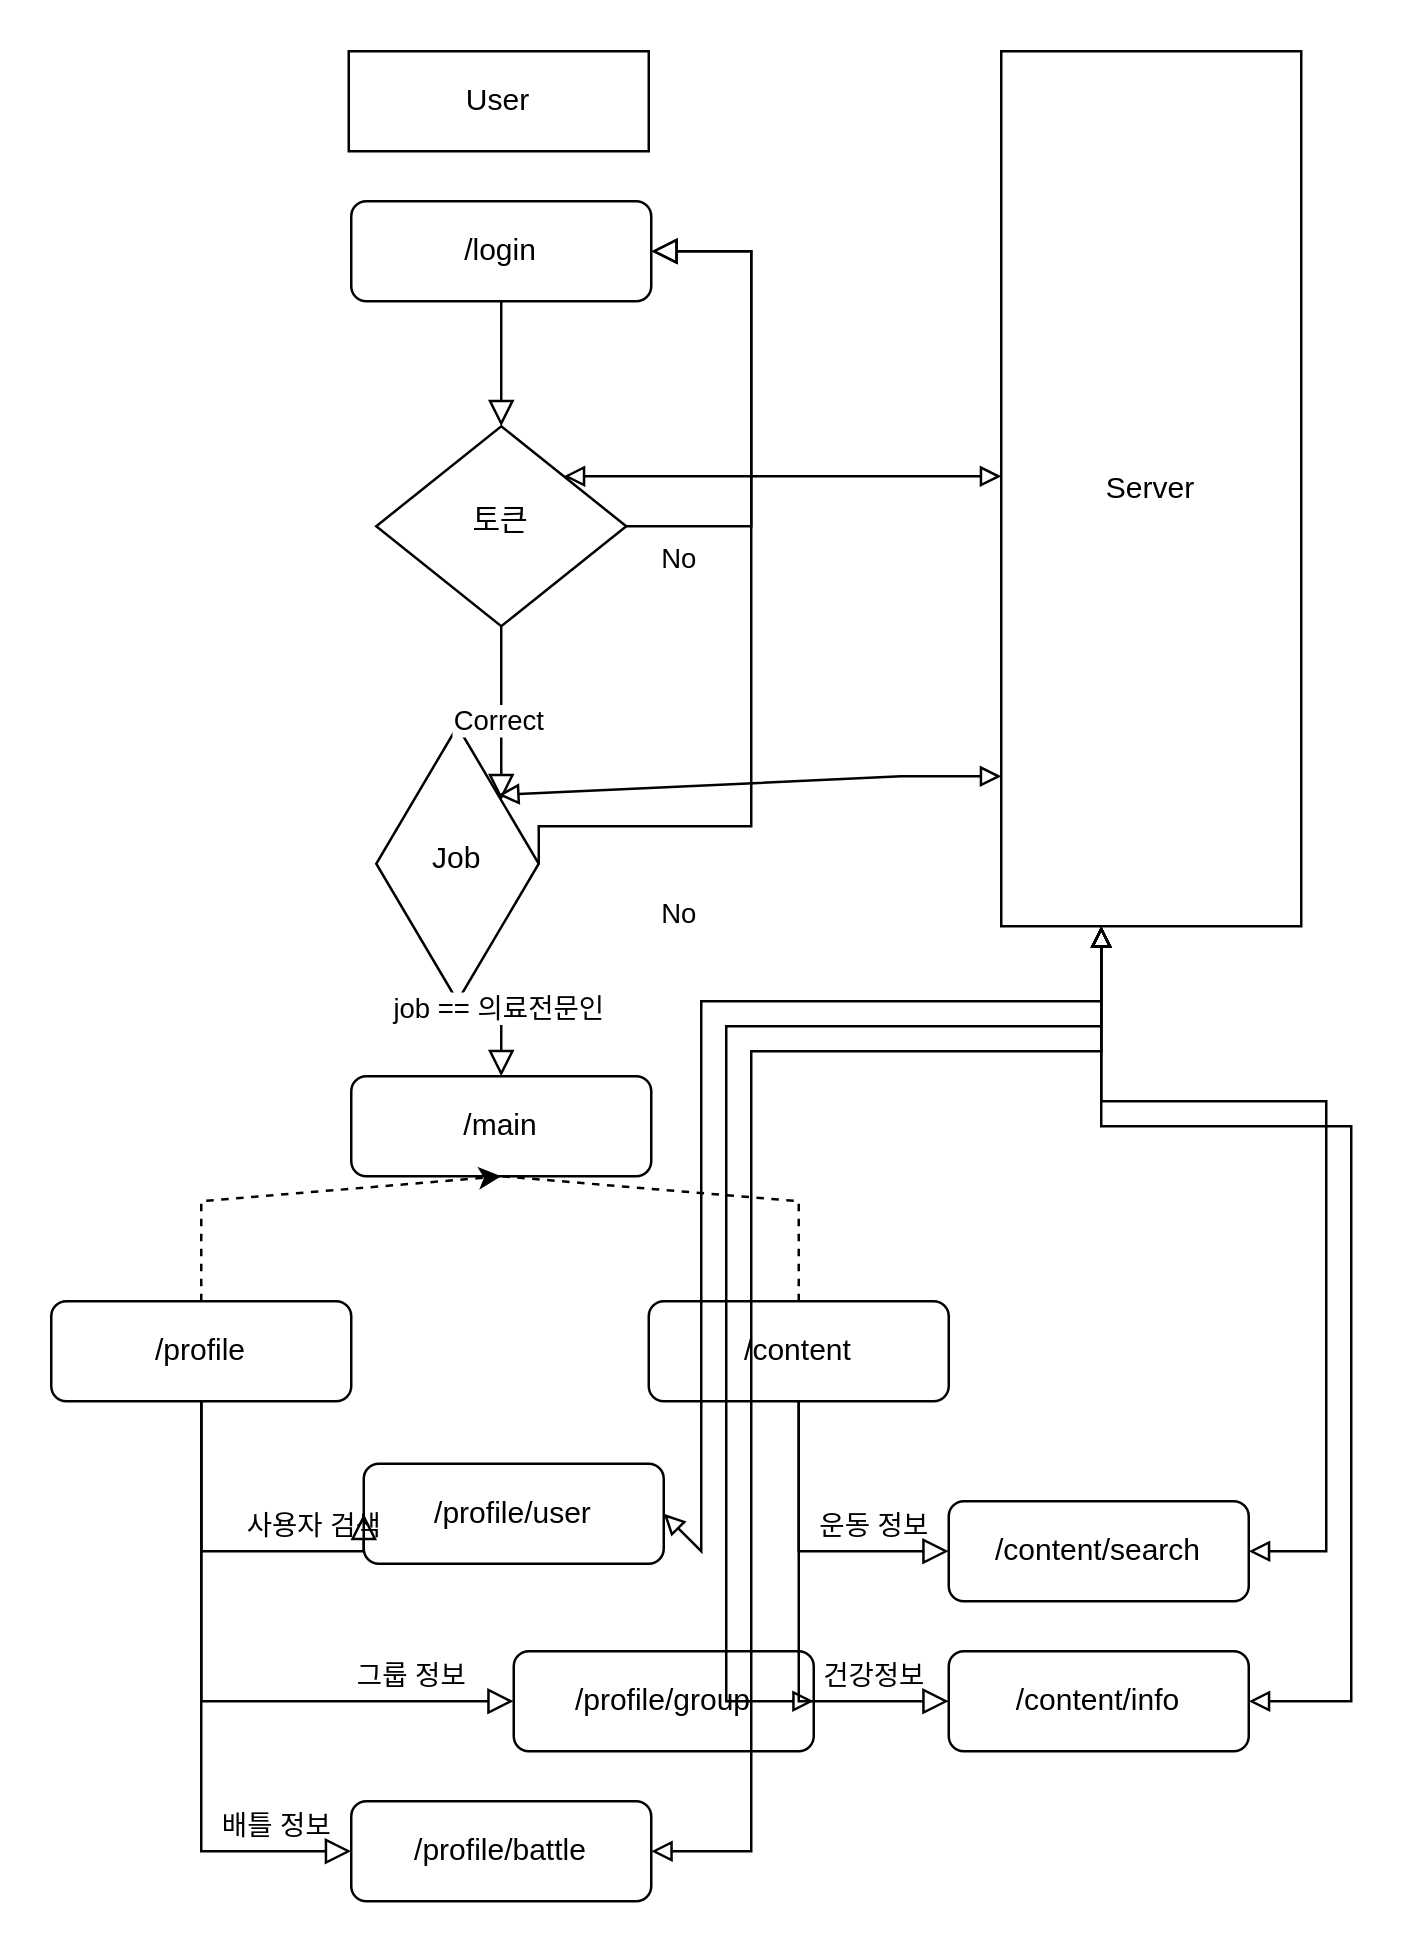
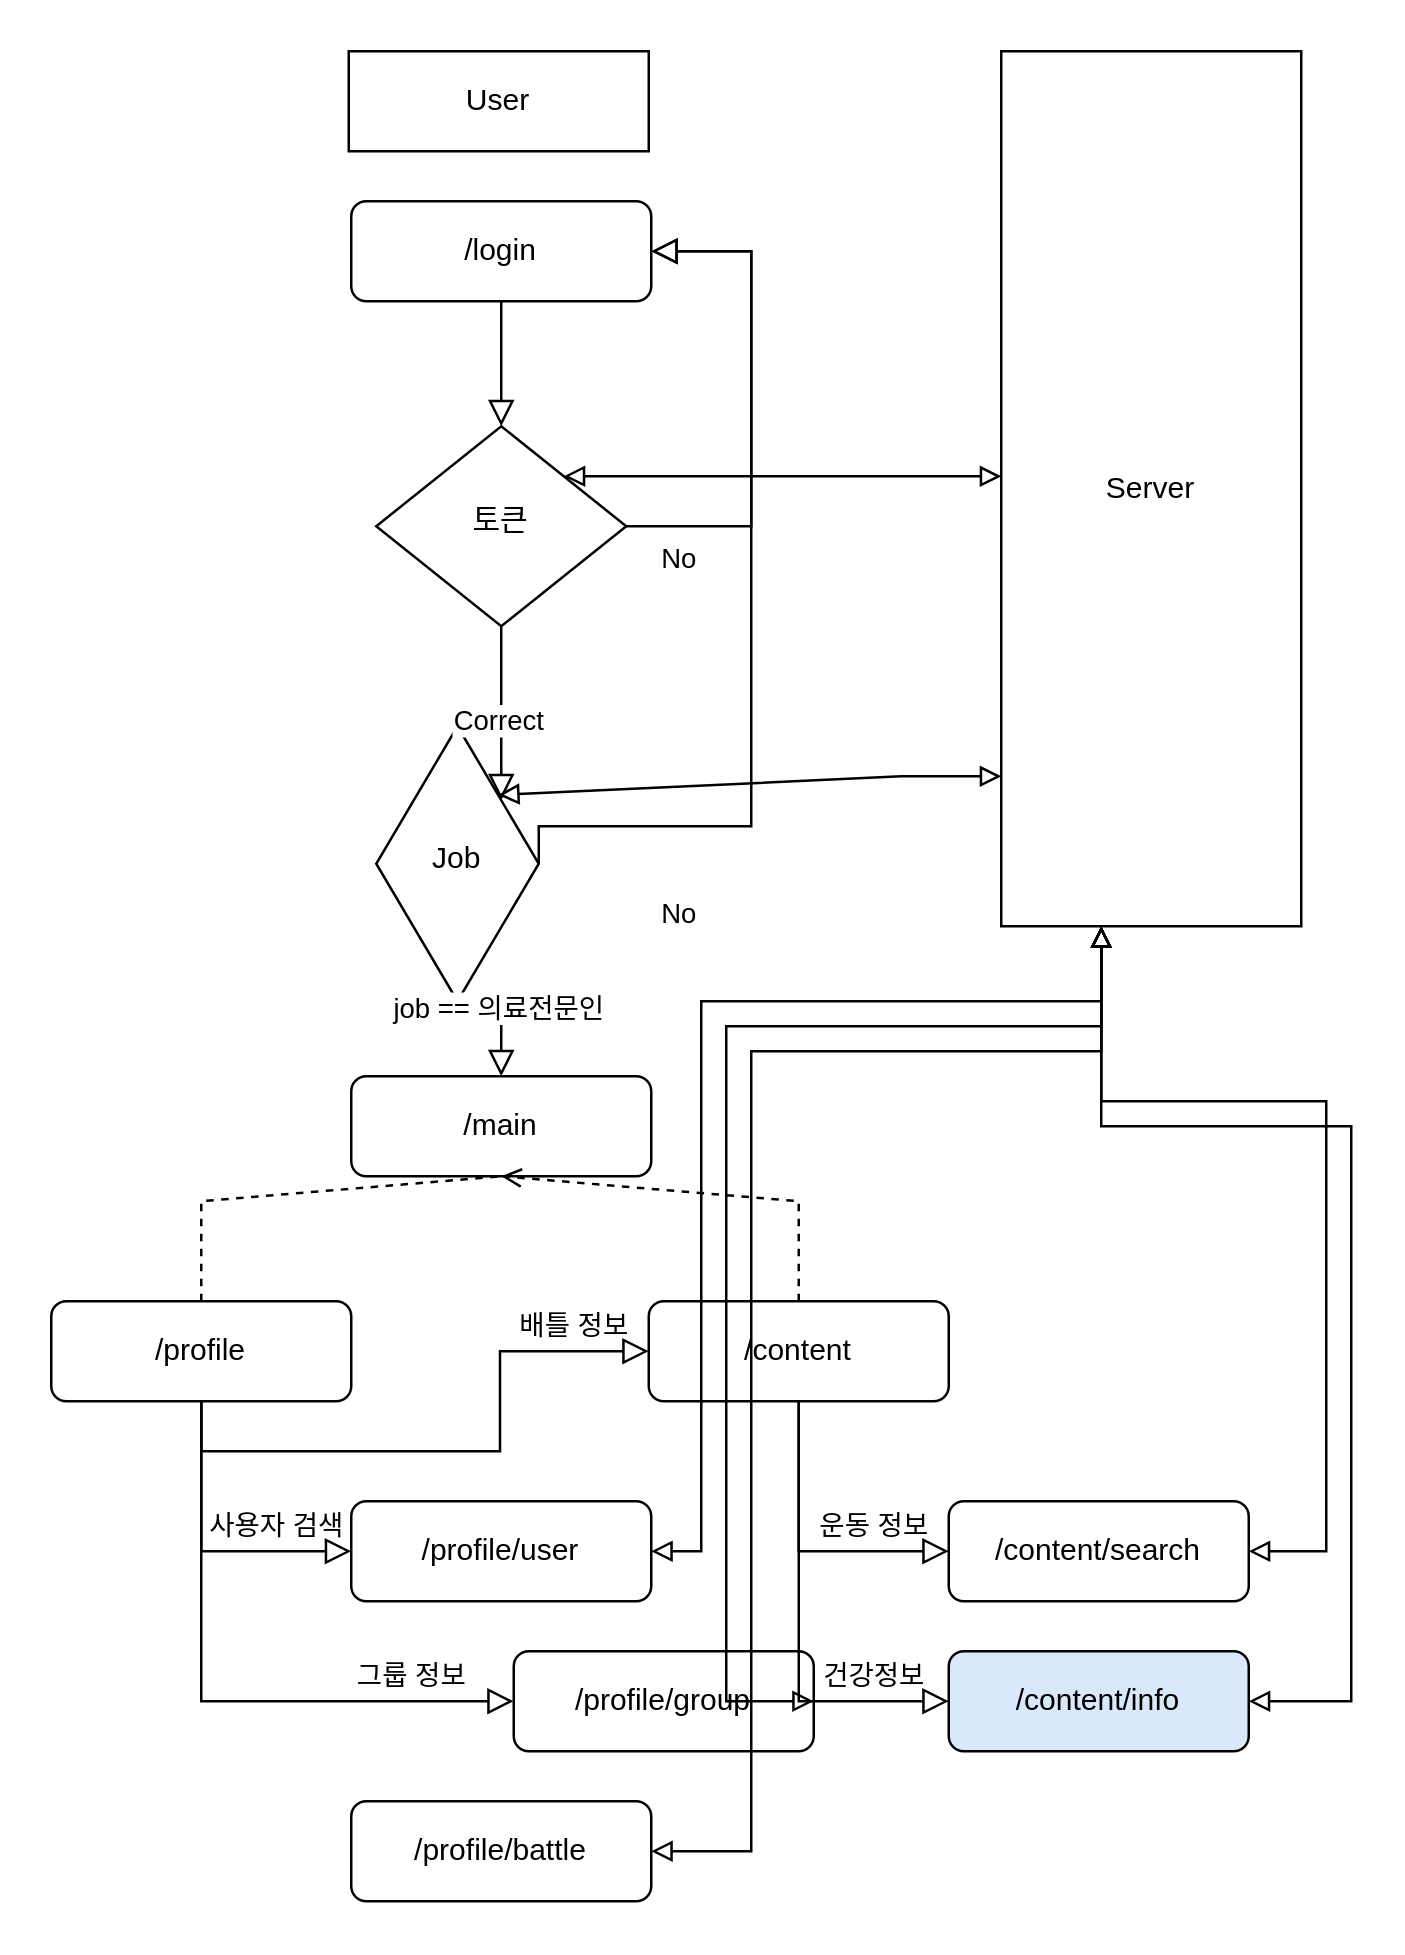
  <mxCell id="0" />
  <mxCell id="1" parent="0" />
  <mxCell id="2" value="" style="rounded=0;html=1;jettySize=auto;orthogonalLoop=1;fontSize=11;endArrow=block;endFill=0;endSize=8;strokeWidth=1;shadow=0;labelBackgroundColor=none;edgeStyle=orthogonalEdgeStyle;" parent="1" source="3" target="4" edge="1"><mxGeometry relative="1" as="geometry" /></mxCell>
  <mxCell id="3" value="/login" style="rounded=1;whiteSpace=wrap;html=1;fontSize=12;glass=0;strokeWidth=1;shadow=0;" parent="1" vertex="1"><mxGeometry x="140" y="80" width="120" height="40" as="geometry" /></mxCell>
  <mxCell id="4" value="토큰" style="rhombus;whiteSpace=wrap;html=1;shadow=0;fontFamily=Helvetica;fontSize=12;align=center;strokeWidth=1;spacing=6;spacingTop=-4;" parent="1" vertex="1"><mxGeometry x="150" y="170" width="100" height="80" as="geometry" /></mxCell>
  <mxCell id="5" value="Job" style="rhombus;whiteSpace=wrap;html=1;shadow=0;fontFamily=Helvetica;fontSize=12;align=center;strokeWidth=1;spacing=6;spacingTop=-4;" parent="1" vertex="1"><mxGeometry x="150" y="290" width="65" height="110" as="geometry" /></mxCell>
  <mxCell id="6" value="/main" style="rounded=1;whiteSpace=wrap;html=1;fontSize=12;glass=0;strokeWidth=1;shadow=0;" parent="1" vertex="1"><mxGeometry x="140" y="430" width="120" height="40" as="geometry" /></mxCell>
  <mxCell id="7" value="/content" style="rounded=1;whiteSpace=wrap;html=1;" vertex="1" parent="1"><mxGeometry x="259" y="520" width="120" height="40" as="geometry" /></mxCell>
  <mxCell id="8" value="/profile" style="rounded=1;whiteSpace=wrap;html=1;" vertex="1" parent="1"><mxGeometry x="20" y="520" width="120" height="40" as="geometry" /></mxCell>
- <mxCell id="9" value="" style="endArrow=classic;dashed=1;html=1;rounded=0;entryX=0.5;entryY=1;entryDx=0;entryDy=0;exitX=0.5;exitY=0;exitDx=0;exitDy=0;" edge="1" parent="1" source="8" target="6"><mxGeometry width="50" height="50" relative="1" as="geometry"><mxPoint x="180" y="540" as="sourcePoint" /><mxPoint x="160" y="470" as="targetPoint" /><Array as="points"><mxPoint x="80" y="480" /></Array></mxGeometry></mxCell>
- <mxCell id="10" value="" style="endArrow=none;dashed=1;html=1;rounded=0;exitX=0.5;exitY=0;exitDx=0;exitDy=0;entryX=0.5;entryY=1;entryDx=0;entryDy=0;" edge="1" parent="1" source="7" target="6"><mxGeometry width="50" height="50" relative="1" as="geometry"><mxPoint x="169" y="530" as="sourcePoint" /><mxPoint x="239" y="470" as="targetPoint" /><Array as="points"><mxPoint x="319" y="480" /></Array></mxGeometry></mxCell>
- <mxCell id="11" value="/profile/user" style="rounded=1;whiteSpace=wrap;html=1;" vertex="1" parent="1"><mxGeometry x="145" y="585" width="120" height="40" as="geometry" /></mxCell>
+ <mxCell id="9" value="" style="endArrow=none;dashed=1;html=1;rounded=0;entryX=0.5;entryY=1;entryDx=0;entryDy=0;exitX=0.5;exitY=0;exitDx=0;exitDy=0;" edge="1" parent="1" source="8" target="6"><mxGeometry width="50" height="50" relative="1" as="geometry"><mxPoint x="180" y="540" as="sourcePoint" /><mxPoint x="160" y="470" as="targetPoint" /><Array as="points"><mxPoint x="80" y="480" /></Array></mxGeometry></mxCell>
+ <mxCell id="10" value="" style="endArrow=open;dashed=1;html=1;rounded=0;exitX=0.5;exitY=0;exitDx=0;exitDy=0;entryX=0.5;entryY=1;entryDx=0;entryDy=0;" edge="1" parent="1" source="7" target="6"><mxGeometry width="50" height="50" relative="1" as="geometry"><mxPoint x="169" y="530" as="sourcePoint" /><mxPoint x="239" y="470" as="targetPoint" /><Array as="points"><mxPoint x="319" y="480" /></Array></mxGeometry></mxCell>
+ <mxCell id="11" value="/profile/user" style="rounded=1;whiteSpace=wrap;html=1;" vertex="1" parent="1"><mxGeometry x="140" y="600" width="120" height="40" as="geometry" /></mxCell>
  <mxCell id="12" value="/profile/group" style="rounded=1;whiteSpace=wrap;html=1;" vertex="1" parent="1"><mxGeometry x="205" y="660" width="120" height="40" as="geometry" /></mxCell>
  <mxCell id="13" value="/profile/battle" style="rounded=1;whiteSpace=wrap;html=1;" vertex="1" parent="1"><mxGeometry x="140" y="720" width="120" height="40" as="geometry" /></mxCell>
  <mxCell id="14" value="/content/search" style="rounded=1;whiteSpace=wrap;html=1;" vertex="1" parent="1"><mxGeometry x="379" y="600" width="120" height="40" as="geometry" /></mxCell>
- <mxCell id="15" value="/content/info" style="rounded=1;whiteSpace=wrap;html=1;" vertex="1" parent="1"><mxGeometry x="379" y="660" width="120" height="40" as="geometry" /></mxCell>
- <mxCell id="16" value="배틀 정보" style="rounded=0;html=1;jettySize=auto;orthogonalLoop=1;fontSize=11;endArrow=block;endFill=0;endSize=8;strokeWidth=1;shadow=0;labelBackgroundColor=none;edgeStyle=orthogonalEdgeStyle;exitX=0.5;exitY=1;exitDx=0;exitDy=0;entryX=0;entryY=0.5;entryDx=0;entryDy=0;" edge="1" parent="1" source="8" target="13"><mxGeometry x="0.75" y="10" relative="1" as="geometry"><mxPoint as="offset" /><mxPoint x="210" y="380" as="sourcePoint" /><mxPoint x="210" y="440" as="targetPoint" /></mxGeometry></mxCell>
+ <mxCell id="15" value="/content/info" style="rounded=1;whiteSpace=wrap;html=1;fillColor=#dae8fc;" vertex="1" parent="1"><mxGeometry x="379" y="660" width="120" height="40" as="geometry" /></mxCell>
+ <mxCell id="16" value="배틀 정보" style="rounded=0;html=1;jettySize=auto;orthogonalLoop=1;fontSize=11;endArrow=block;endFill=0;endSize=8;strokeWidth=1;shadow=0;labelBackgroundColor=none;edgeStyle=orthogonalEdgeStyle;exitX=0.5;exitY=1;exitDx=0;exitDy=0;" edge="1" parent="1" source="8" target="7"><mxGeometry x="0.75" y="10" relative="1" as="geometry"><mxPoint as="offset" /><mxPoint x="210" y="380" as="sourcePoint" /><mxPoint x="210" y="440" as="targetPoint" /></mxGeometry></mxCell>
  <mxCell id="17" value="그룹 정보" style="rounded=0;html=1;jettySize=auto;orthogonalLoop=1;fontSize=11;endArrow=block;endFill=0;endSize=8;strokeWidth=1;shadow=0;labelBackgroundColor=none;edgeStyle=orthogonalEdgeStyle;entryX=0;entryY=0.5;entryDx=0;entryDy=0;" edge="1" parent="1" target="12"><mxGeometry x="0.667" y="10" relative="1" as="geometry"><mxPoint as="offset" /><mxPoint x="80" y="560" as="sourcePoint" /><mxPoint x="30" y="780" as="targetPoint" /><Array as="points"><mxPoint x="80" y="680" /></Array></mxGeometry></mxCell>
  <mxCell id="18" value="사용자 검색" style="rounded=0;html=1;jettySize=auto;orthogonalLoop=1;fontSize=11;endArrow=block;endFill=0;endSize=8;strokeWidth=1;shadow=0;labelBackgroundColor=none;edgeStyle=orthogonalEdgeStyle;entryX=0;entryY=0.5;entryDx=0;entryDy=0;" edge="1" parent="1" target="11"><mxGeometry x="0.5" y="10" relative="1" as="geometry"><mxPoint as="offset" /><mxPoint x="80" y="560" as="sourcePoint" /><mxPoint x="70" y="679.98" as="targetPoint" /><Array as="points"><mxPoint x="80" y="620" /></Array></mxGeometry></mxCell>
  <mxCell id="19" value="" style="rounded=0;html=1;jettySize=auto;orthogonalLoop=1;fontSize=11;endArrow=block;endFill=0;endSize=8;strokeWidth=1;shadow=0;labelBackgroundColor=none;edgeStyle=orthogonalEdgeStyle;entryX=1;entryY=0.5;entryDx=0;entryDy=0;exitX=1;exitY=0.5;exitDx=0;exitDy=0;" edge="1" parent="1" source="4" target="3"><mxGeometry relative="1" as="geometry"><mxPoint x="210" y="130" as="sourcePoint" /><mxPoint x="210" y="180" as="targetPoint" /><Array as="points"><mxPoint x="300" y="210" /><mxPoint x="300" y="100" /></Array></mxGeometry></mxCell>
  <mxCell id="20" value="" style="rounded=0;html=1;jettySize=auto;orthogonalLoop=1;fontSize=11;endArrow=block;endFill=0;endSize=8;strokeWidth=1;shadow=0;labelBackgroundColor=none;edgeStyle=orthogonalEdgeStyle;exitX=1;exitY=0.5;exitDx=0;exitDy=0;" edge="1" parent="1" source="5"><mxGeometry relative="1" as="geometry"><mxPoint x="260" y="220" as="sourcePoint" /><mxPoint x="260" y="100" as="targetPoint" /><Array as="points"><mxPoint x="300" y="330" /><mxPoint x="300" y="100" /></Array></mxGeometry></mxCell>
  <mxCell id="21" value="No" style="edgeLabel;html=1;align=center;verticalAlign=middle;resizable=0;points=[];" vertex="1" connectable="0" parent="20"><mxGeometry x="0.524" y="-2" relative="1" as="geometry"><mxPoint x="-32" y="74" as="offset" /></mxGeometry></mxCell>
  <mxCell id="22" value="No" style="edgeLabel;html=1;align=center;verticalAlign=middle;resizable=0;points=[];" vertex="1" connectable="0" parent="20"><mxGeometry x="-0.334" relative="1" as="geometry"><mxPoint x="-30" y="57" as="offset" /></mxGeometry></mxCell>
  <mxCell id="23" value="" style="rounded=0;html=1;jettySize=auto;orthogonalLoop=1;fontSize=11;endArrow=block;endFill=0;endSize=8;strokeWidth=1;shadow=0;labelBackgroundColor=none;edgeStyle=orthogonalEdgeStyle;" edge="1" parent="1" target="5"><mxGeometry relative="1" as="geometry"><mxPoint x="200" y="250" as="sourcePoint" /><mxPoint x="310" y="139.97" as="targetPoint" /><Array as="points"><mxPoint x="200" y="270" /><mxPoint x="200" y="270" /></Array></mxGeometry></mxCell>
  <mxCell id="24" value="Correct" style="edgeLabel;html=1;align=center;verticalAlign=middle;resizable=0;points=[];" vertex="1" connectable="0" parent="23"><mxGeometry x="0.524" y="-2" relative="1" as="geometry"><mxPoint y="-16" as="offset" /></mxGeometry></mxCell>
  <mxCell id="25" value="" style="rounded=0;html=1;jettySize=auto;orthogonalLoop=1;fontSize=11;endArrow=block;endFill=0;endSize=8;strokeWidth=1;shadow=0;labelBackgroundColor=none;edgeStyle=orthogonalEdgeStyle;entryX=0.5;entryY=0;entryDx=0;entryDy=0;exitX=0.5;exitY=1;exitDx=0;exitDy=0;" edge="1" parent="1" source="5" target="6"><mxGeometry relative="1" as="geometry"><mxPoint x="210" y="260" as="sourcePoint" /><mxPoint x="210.034" y="300.028" as="targetPoint" /><Array as="points"><mxPoint x="200" y="400" /><mxPoint x="200" y="400" /></Array></mxGeometry></mxCell>
  <mxCell id="26" value="job == 의료전문인" style="edgeLabel;html=1;align=center;verticalAlign=middle;resizable=0;points=[];" vertex="1" connectable="0" parent="25"><mxGeometry x="0.524" y="-2" relative="1" as="geometry"><mxPoint y="-16" as="offset" /></mxGeometry></mxCell>
  <mxCell id="27" value="User" style="rounded=0;whiteSpace=wrap;html=1;" vertex="1" parent="1"><mxGeometry x="139" y="20" width="120" height="40" as="geometry" /></mxCell>
  <mxCell id="28" value="Server" style="rounded=0;whiteSpace=wrap;html=1;" vertex="1" parent="1"><mxGeometry x="400" y="20" width="120" height="350" as="geometry" /></mxCell>
  <mxCell id="29" value="운동 정보" style="rounded=0;html=1;jettySize=auto;orthogonalLoop=1;fontSize=11;endArrow=block;endFill=0;endSize=8;strokeWidth=1;shadow=0;labelBackgroundColor=none;edgeStyle=orthogonalEdgeStyle;entryX=0;entryY=0.5;entryDx=0;entryDy=0;" edge="1" parent="1"><mxGeometry x="0.5" y="10" relative="1" as="geometry"><mxPoint as="offset" /><mxPoint x="319" y="560" as="sourcePoint" /><mxPoint x="379" y="620" as="targetPoint" /><Array as="points"><mxPoint x="319" y="620" /></Array></mxGeometry></mxCell>
  <mxCell id="30" value="건강정보" style="rounded=0;html=1;jettySize=auto;orthogonalLoop=1;fontSize=11;endArrow=block;endFill=0;endSize=8;strokeWidth=1;shadow=0;labelBackgroundColor=none;edgeStyle=orthogonalEdgeStyle;entryX=0;entryY=0.5;entryDx=0;entryDy=0;" edge="1" parent="1"><mxGeometry x="0.667" y="10" relative="1" as="geometry"><mxPoint as="offset" /><mxPoint x="319" y="560" as="sourcePoint" /><mxPoint x="379" y="680" as="targetPoint" /><Array as="points"><mxPoint x="319" y="680" /></Array></mxGeometry></mxCell>
  <mxCell id="31" value="" style="endArrow=block;startArrow=block;html=1;rounded=0;endFill=0;startFill=0;entryX=0;entryY=0.721;entryDx=0;entryDy=0;entryPerimeter=0;exitX=1;exitY=0;exitDx=0;exitDy=0;" edge="1" parent="1" source="5"><mxGeometry width="50" height="50" relative="1" as="geometry"><mxPoint x="250" y="310" as="sourcePoint" /><mxPoint x="400" y="310.03" as="targetPoint" /><Array as="points"><mxPoint x="360" y="310" /></Array></mxGeometry></mxCell>
  <mxCell id="32" value="" style="endArrow=block;startArrow=block;html=1;rounded=0;endFill=0;startFill=0;entryX=0;entryY=0.721;entryDx=0;entryDy=0;entryPerimeter=0;exitX=1;exitY=0;exitDx=0;exitDy=0;" edge="1" parent="1"><mxGeometry width="50" height="50" relative="1" as="geometry"><mxPoint x="225" y="190" as="sourcePoint" /><mxPoint x="400" y="190.03" as="targetPoint" /><Array as="points"><mxPoint x="360" y="190" /></Array></mxGeometry></mxCell>
  <mxCell id="33" value="" style="endArrow=block;startArrow=block;html=1;rounded=0;endFill=0;startFill=0;exitX=1;exitY=0.5;exitDx=0;exitDy=0;" edge="1" parent="1" source="12"><mxGeometry width="50" height="50" relative="1" as="geometry"><mxPoint x="270" y="620" as="sourcePoint" /><mxPoint x="440" y="370" as="targetPoint" /><Array as="points"><mxPoint x="290" y="680" /><mxPoint x="290" y="410" /><mxPoint x="440" y="410" /></Array></mxGeometry></mxCell>
  <mxCell id="34" value="" style="endArrow=block;startArrow=block;html=1;rounded=0;endFill=0;startFill=0;exitX=1;exitY=0.5;exitDx=0;exitDy=0;" edge="1" parent="1"><mxGeometry width="50" height="50" relative="1" as="geometry"><mxPoint x="260" y="740" as="sourcePoint" /><mxPoint x="440" y="370" as="targetPoint" /><Array as="points"><mxPoint x="300" y="740" /><mxPoint x="300" y="420" /><mxPoint x="440" y="420" /></Array></mxGeometry></mxCell>
  <mxCell id="35" value="" style="endArrow=block;startArrow=block;html=1;rounded=0;endFill=0;startFill=0;entryX=0.5;entryY=1;entryDx=0;entryDy=0;exitX=1;exitY=0.5;exitDx=0;exitDy=0;" edge="1" parent="1" source="14"><mxGeometry width="50" height="50" relative="1" as="geometry"><mxPoint x="440" y="600" as="sourcePoint" /><mxPoint x="440" y="370" as="targetPoint" /><Array as="points"><mxPoint x="530" y="620" /><mxPoint x="530" y="440" /><mxPoint x="440" y="440" /></Array></mxGeometry></mxCell>
  <mxCell id="36" value="" style="endArrow=block;startArrow=block;html=1;rounded=0;endFill=0;startFill=0;entryX=0.5;entryY=1;entryDx=0;entryDy=0;exitX=1;exitY=0.5;exitDx=0;exitDy=0;" edge="1" parent="1" source="15"><mxGeometry width="50" height="50" relative="1" as="geometry"><mxPoint x="439" y="660" as="sourcePoint" /><mxPoint x="440" y="370" as="targetPoint" /><Array as="points"><mxPoint x="540" y="680" /><mxPoint x="540" y="450" /><mxPoint x="440" y="450" /></Array></mxGeometry></mxCell>
  <mxCell id="37" value="" style="endArrow=block;startArrow=block;html=1;rounded=0;endFill=0;startFill=0;exitX=1;exitY=0.5;exitDx=0;exitDy=0;" edge="1" parent="1" source="11"><mxGeometry width="50" height="50" relative="1" as="geometry"><mxPoint x="270" y="690" as="sourcePoint" /><mxPoint x="440" y="370" as="targetPoint" /><Array as="points"><mxPoint x="280" y="620" /><mxPoint x="280" y="400" /><mxPoint x="440" y="400" /></Array></mxGeometry></mxCell>
